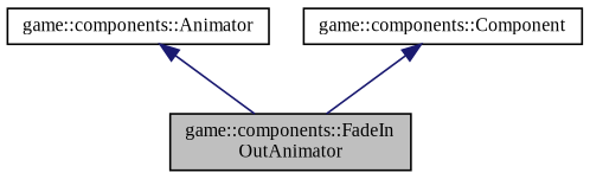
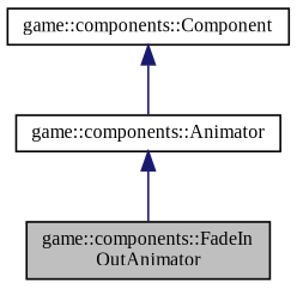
  digraph {
    fontname="Liberation Serif"
    node [color=black fillcolor=white fontname="Liberation Serif" fontsize=10 shape=record style=filled]
    edge [color=midnightblue dir=back fontname="Liberation Serif" fontsize=10 labelfontname=Helvetica labelfontsize=10 style=solid]
    n1 [fillcolor=grey75 fontcolor=black height=0.2 label="game::components::FadeIn\lOutAnimator" width=0.4]
    n2 [height=0.2 label="game::components::Animator" width=0.4]
    n3 [height=0.2 label="game::components::Component" width=0.4]
    n2 -> n1
-   n3 -> n1
+   n3 -> n2
  }
